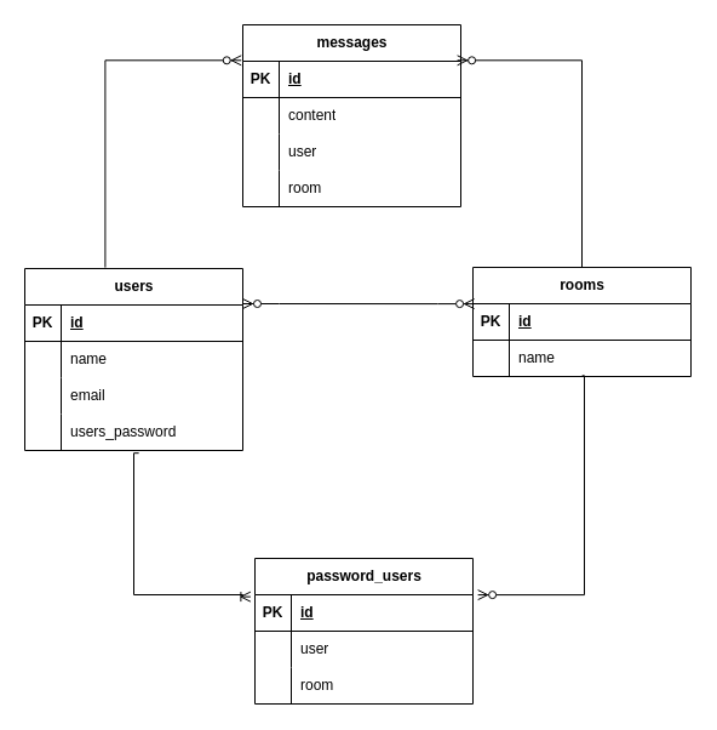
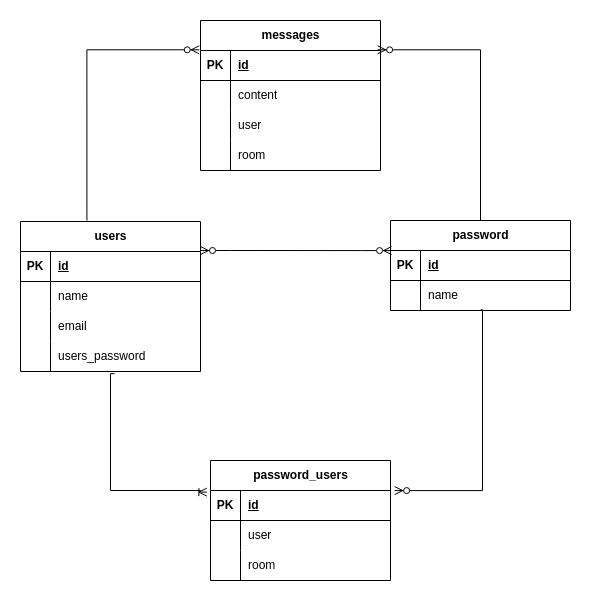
  <mxCell id="0" />
  <mxCell id="1" parent="0" />
  <mxCell id="2" value="users" style="shape=table;startSize=30;container=1;collapsible=1;childLayout=tableLayout;fixedRows=1;rowLines=0;fontStyle=1;align=center;resizeLast=1;html=1;" parent="1" vertex="1"><mxGeometry x="20" y="221" width="180" height="150" as="geometry" /></mxCell>
  <mxCell id="3" value="" style="shape=tableRow;horizontal=0;startSize=0;swimlaneHead=0;swimlaneBody=0;fillColor=none;collapsible=0;dropTarget=0;points=[[0,0.5],[1,0.5]];portConstraint=eastwest;top=0;left=0;right=0;bottom=1;" parent="2" vertex="1"><mxGeometry y="30" width="180" height="30" as="geometry" /></mxCell>
  <mxCell id="4" value="PK" style="shape=partialRectangle;connectable=0;fillColor=none;top=0;left=0;bottom=0;right=0;fontStyle=1;overflow=hidden;whiteSpace=wrap;html=1;" parent="3" vertex="1"><mxGeometry width="30" height="30" as="geometry"><mxRectangle width="30" height="30" as="alternateBounds" /></mxGeometry></mxCell>
  <mxCell id="5" value="id" style="shape=partialRectangle;connectable=0;fillColor=none;top=0;left=0;bottom=0;right=0;align=left;spacingLeft=6;fontStyle=5;overflow=hidden;whiteSpace=wrap;html=1;" parent="3" vertex="1"><mxGeometry x="30" width="150" height="30" as="geometry"><mxRectangle width="150" height="30" as="alternateBounds" /></mxGeometry></mxCell>
  <mxCell id="6" value="" style="shape=tableRow;horizontal=0;startSize=0;swimlaneHead=0;swimlaneBody=0;fillColor=none;collapsible=0;dropTarget=0;points=[[0,0.5],[1,0.5]];portConstraint=eastwest;top=0;left=0;right=0;bottom=0;" parent="2" vertex="1"><mxGeometry y="60" width="180" height="30" as="geometry" /></mxCell>
  <mxCell id="7" value="" style="shape=partialRectangle;connectable=0;fillColor=none;top=0;left=0;bottom=0;right=0;editable=1;overflow=hidden;whiteSpace=wrap;html=1;" parent="6" vertex="1"><mxGeometry width="30" height="30" as="geometry"><mxRectangle width="30" height="30" as="alternateBounds" /></mxGeometry></mxCell>
  <mxCell id="8" value="name&lt;br&gt;" style="shape=partialRectangle;connectable=0;fillColor=none;top=0;left=0;bottom=0;right=0;align=left;spacingLeft=6;overflow=hidden;whiteSpace=wrap;html=1;" parent="6" vertex="1"><mxGeometry x="30" width="150" height="30" as="geometry"><mxRectangle width="150" height="30" as="alternateBounds" /></mxGeometry></mxCell>
  <mxCell id="9" value="" style="shape=tableRow;horizontal=0;startSize=0;swimlaneHead=0;swimlaneBody=0;fillColor=none;collapsible=0;dropTarget=0;points=[[0,0.5],[1,0.5]];portConstraint=eastwest;top=0;left=0;right=0;bottom=0;" parent="2" vertex="1"><mxGeometry y="90" width="180" height="30" as="geometry" /></mxCell>
  <mxCell id="10" value="" style="shape=partialRectangle;connectable=0;fillColor=none;top=0;left=0;bottom=0;right=0;editable=1;overflow=hidden;whiteSpace=wrap;html=1;" parent="9" vertex="1"><mxGeometry width="30" height="30" as="geometry"><mxRectangle width="30" height="30" as="alternateBounds" /></mxGeometry></mxCell>
  <mxCell id="11" value="email" style="shape=partialRectangle;connectable=0;fillColor=none;top=0;left=0;bottom=0;right=0;align=left;spacingLeft=6;overflow=hidden;whiteSpace=wrap;html=1;" parent="9" vertex="1"><mxGeometry x="30" width="150" height="30" as="geometry"><mxRectangle width="150" height="30" as="alternateBounds" /></mxGeometry></mxCell>
  <mxCell id="12" value="" style="shape=tableRow;horizontal=0;startSize=0;swimlaneHead=0;swimlaneBody=0;fillColor=none;collapsible=0;dropTarget=0;points=[[0,0.5],[1,0.5]];portConstraint=eastwest;top=0;left=0;right=0;bottom=0;" parent="2" vertex="1"><mxGeometry y="120" width="180" height="30" as="geometry" /></mxCell>
  <mxCell id="13" value="" style="shape=partialRectangle;connectable=0;fillColor=none;top=0;left=0;bottom=0;right=0;editable=1;overflow=hidden;whiteSpace=wrap;html=1;" parent="12" vertex="1"><mxGeometry width="30" height="30" as="geometry"><mxRectangle width="30" height="30" as="alternateBounds" /></mxGeometry></mxCell>
  <mxCell id="14" value="users_password" style="shape=partialRectangle;connectable=0;fillColor=none;top=0;left=0;bottom=0;right=0;align=left;spacingLeft=6;overflow=hidden;whiteSpace=wrap;html=1;" parent="12" vertex="1"><mxGeometry x="30" width="150" height="30" as="geometry"><mxRectangle width="150" height="30" as="alternateBounds" /></mxGeometry></mxCell>
- <mxCell id="15" value="rooms" style="shape=table;startSize=30;container=1;collapsible=1;childLayout=tableLayout;fixedRows=1;rowLines=0;fontStyle=1;align=center;resizeLast=1;html=1;" parent="1" vertex="1"><mxGeometry x="390" y="220" width="180" height="90" as="geometry" /></mxCell>
+ <mxCell id="15" value="password" style="shape=table;startSize=30;container=1;collapsible=1;childLayout=tableLayout;fixedRows=1;rowLines=0;fontStyle=1;align=center;resizeLast=1;html=1;" parent="1" vertex="1"><mxGeometry x="390" y="220" width="180" height="90" as="geometry" /></mxCell>
  <mxCell id="16" value="" style="shape=tableRow;horizontal=0;startSize=0;swimlaneHead=0;swimlaneBody=0;fillColor=none;collapsible=0;dropTarget=0;points=[[0,0.5],[1,0.5]];portConstraint=eastwest;top=0;left=0;right=0;bottom=1;" parent="15" vertex="1"><mxGeometry y="30" width="180" height="30" as="geometry" /></mxCell>
  <mxCell id="17" value="PK" style="shape=partialRectangle;connectable=0;fillColor=none;top=0;left=0;bottom=0;right=0;fontStyle=1;overflow=hidden;whiteSpace=wrap;html=1;" parent="16" vertex="1"><mxGeometry width="30" height="30" as="geometry"><mxRectangle width="30" height="30" as="alternateBounds" /></mxGeometry></mxCell>
  <mxCell id="18" value="id" style="shape=partialRectangle;connectable=0;fillColor=none;top=0;left=0;bottom=0;right=0;align=left;spacingLeft=6;fontStyle=5;overflow=hidden;whiteSpace=wrap;html=1;" parent="16" vertex="1"><mxGeometry x="30" width="150" height="30" as="geometry"><mxRectangle width="150" height="30" as="alternateBounds" /></mxGeometry></mxCell>
  <mxCell id="19" value="" style="shape=tableRow;horizontal=0;startSize=0;swimlaneHead=0;swimlaneBody=0;fillColor=none;collapsible=0;dropTarget=0;points=[[0,0.5],[1,0.5]];portConstraint=eastwest;top=0;left=0;right=0;bottom=0;" parent="15" vertex="1"><mxGeometry y="60" width="180" height="30" as="geometry" /></mxCell>
  <mxCell id="20" value="" style="shape=partialRectangle;connectable=0;fillColor=none;top=0;left=0;bottom=0;right=0;editable=1;overflow=hidden;whiteSpace=wrap;html=1;" parent="19" vertex="1"><mxGeometry width="30" height="30" as="geometry"><mxRectangle width="30" height="30" as="alternateBounds" /></mxGeometry></mxCell>
  <mxCell id="21" value="name" style="shape=partialRectangle;connectable=0;fillColor=none;top=0;left=0;bottom=0;right=0;align=left;spacingLeft=6;overflow=hidden;whiteSpace=wrap;html=1;" parent="19" vertex="1"><mxGeometry x="30" width="150" height="30" as="geometry"><mxRectangle width="150" height="30" as="alternateBounds" /></mxGeometry></mxCell>
  <mxCell id="22" value="password_users" style="shape=table;startSize=30;container=1;collapsible=1;childLayout=tableLayout;fixedRows=1;rowLines=0;fontStyle=1;align=center;resizeLast=1;html=1;" parent="1" vertex="1"><mxGeometry x="210" y="460" width="180" height="120" as="geometry" /></mxCell>
  <mxCell id="23" value="" style="shape=tableRow;horizontal=0;startSize=0;swimlaneHead=0;swimlaneBody=0;fillColor=none;collapsible=0;dropTarget=0;points=[[0,0.5],[1,0.5]];portConstraint=eastwest;top=0;left=0;right=0;bottom=1;" parent="22" vertex="1"><mxGeometry y="30" width="180" height="30" as="geometry" /></mxCell>
  <mxCell id="24" value="PK" style="shape=partialRectangle;connectable=0;fillColor=none;top=0;left=0;bottom=0;right=0;fontStyle=1;overflow=hidden;whiteSpace=wrap;html=1;" parent="23" vertex="1"><mxGeometry width="30" height="30" as="geometry"><mxRectangle width="30" height="30" as="alternateBounds" /></mxGeometry></mxCell>
  <mxCell id="25" value="id" style="shape=partialRectangle;connectable=0;fillColor=none;top=0;left=0;bottom=0;right=0;align=left;spacingLeft=6;fontStyle=5;overflow=hidden;whiteSpace=wrap;html=1;" parent="23" vertex="1"><mxGeometry x="30" width="150" height="30" as="geometry"><mxRectangle width="150" height="30" as="alternateBounds" /></mxGeometry></mxCell>
  <mxCell id="26" value="" style="shape=tableRow;horizontal=0;startSize=0;swimlaneHead=0;swimlaneBody=0;fillColor=none;collapsible=0;dropTarget=0;points=[[0,0.5],[1,0.5]];portConstraint=eastwest;top=0;left=0;right=0;bottom=0;" parent="22" vertex="1"><mxGeometry y="60" width="180" height="30" as="geometry" /></mxCell>
  <mxCell id="27" value="" style="shape=partialRectangle;connectable=0;fillColor=none;top=0;left=0;bottom=0;right=0;editable=1;overflow=hidden;whiteSpace=wrap;html=1;" parent="26" vertex="1"><mxGeometry width="30" height="30" as="geometry"><mxRectangle width="30" height="30" as="alternateBounds" /></mxGeometry></mxCell>
  <mxCell id="28" value="user" style="shape=partialRectangle;connectable=0;fillColor=none;top=0;left=0;bottom=0;right=0;align=left;spacingLeft=6;overflow=hidden;whiteSpace=wrap;html=1;" parent="26" vertex="1"><mxGeometry x="30" width="150" height="30" as="geometry"><mxRectangle width="150" height="30" as="alternateBounds" /></mxGeometry></mxCell>
  <mxCell id="29" value="" style="shape=tableRow;horizontal=0;startSize=0;swimlaneHead=0;swimlaneBody=0;fillColor=none;collapsible=0;dropTarget=0;points=[[0,0.5],[1,0.5]];portConstraint=eastwest;top=0;left=0;right=0;bottom=0;" parent="22" vertex="1"><mxGeometry y="90" width="180" height="30" as="geometry" /></mxCell>
  <mxCell id="30" value="" style="shape=partialRectangle;connectable=0;fillColor=none;top=0;left=0;bottom=0;right=0;editable=1;overflow=hidden;whiteSpace=wrap;html=1;" parent="29" vertex="1"><mxGeometry width="30" height="30" as="geometry"><mxRectangle width="30" height="30" as="alternateBounds" /></mxGeometry></mxCell>
  <mxCell id="31" value="room" style="shape=partialRectangle;connectable=0;fillColor=none;top=0;left=0;bottom=0;right=0;align=left;spacingLeft=6;overflow=hidden;whiteSpace=wrap;html=1;" parent="29" vertex="1"><mxGeometry x="30" width="150" height="30" as="geometry"><mxRectangle width="150" height="30" as="alternateBounds" /></mxGeometry></mxCell>
  <mxCell id="32" value="" style="edgeStyle=entityRelationEdgeStyle;fontSize=12;html=1;endArrow=ERzeroToMany;endFill=1;startArrow=ERzeroToMany;rounded=0;entryX=0.006;entryY=0.003;entryDx=0;entryDy=0;entryPerimeter=0;" parent="1" target="16" edge="1"><mxGeometry width="100" height="100" relative="1" as="geometry"><mxPoint x="200" y="250" as="sourcePoint" /><mxPoint x="300" y="150" as="targetPoint" /></mxGeometry></mxCell>
  <mxCell id="33" value="" style="edgeStyle=orthogonalEdgeStyle;fontSize=12;html=1;endArrow=ERoneToMany;rounded=0;exitX=0.523;exitY=1.072;exitDx=0;exitDy=0;exitPerimeter=0;entryX=-0.02;entryY=0.054;entryDx=0;entryDy=0;entryPerimeter=0;" parent="1" source="12" target="23" edge="1"><mxGeometry width="100" height="100" relative="1" as="geometry"><mxPoint x="240" y="360" as="sourcePoint" /><mxPoint x="340" y="260" as="targetPoint" /><Array as="points"><mxPoint x="110" y="373" /><mxPoint x="110" y="490" /><mxPoint x="200" y="490" /><mxPoint x="200" y="492" /></Array></mxGeometry></mxCell>
  <mxCell id="34" value="" style="edgeStyle=orthogonalEdgeStyle;fontSize=12;html=1;endArrow=ERzeroToMany;endFill=1;rounded=0;entryX=1.023;entryY=0.003;entryDx=0;entryDy=0;entryPerimeter=0;exitX=0.501;exitY=0.977;exitDx=0;exitDy=0;exitPerimeter=0;" parent="1" source="19" target="23" edge="1"><mxGeometry width="100" height="100" relative="1" as="geometry"><mxPoint x="482" y="320" as="sourcePoint" /><mxPoint x="340" y="260" as="targetPoint" /><Array as="points"><mxPoint x="482" y="309" /><mxPoint x="482" y="490" /></Array></mxGeometry></mxCell>
  <mxCell id="35" value="messages" style="shape=table;startSize=30;container=1;collapsible=1;childLayout=tableLayout;fixedRows=1;rowLines=0;fontStyle=1;align=center;resizeLast=1;html=1;" parent="1" vertex="1"><mxGeometry x="200" y="20" width="180" height="150" as="geometry" /></mxCell>
  <mxCell id="36" value="" style="shape=tableRow;horizontal=0;startSize=0;swimlaneHead=0;swimlaneBody=0;fillColor=none;collapsible=0;dropTarget=0;points=[[0,0.5],[1,0.5]];portConstraint=eastwest;top=0;left=0;right=0;bottom=1;" parent="35" vertex="1"><mxGeometry y="30" width="180" height="30" as="geometry" /></mxCell>
  <mxCell id="37" value="PK" style="shape=partialRectangle;connectable=0;fillColor=none;top=0;left=0;bottom=0;right=0;fontStyle=1;overflow=hidden;whiteSpace=wrap;html=1;" parent="36" vertex="1"><mxGeometry width="30" height="30" as="geometry"><mxRectangle width="30" height="30" as="alternateBounds" /></mxGeometry></mxCell>
  <mxCell id="38" value="id" style="shape=partialRectangle;connectable=0;fillColor=none;top=0;left=0;bottom=0;right=0;align=left;spacingLeft=6;fontStyle=5;overflow=hidden;whiteSpace=wrap;html=1;" parent="36" vertex="1"><mxGeometry x="30" width="150" height="30" as="geometry"><mxRectangle width="150" height="30" as="alternateBounds" /></mxGeometry></mxCell>
  <mxCell id="39" value="" style="shape=tableRow;horizontal=0;startSize=0;swimlaneHead=0;swimlaneBody=0;fillColor=none;collapsible=0;dropTarget=0;points=[[0,0.5],[1,0.5]];portConstraint=eastwest;top=0;left=0;right=0;bottom=0;" parent="35" vertex="1"><mxGeometry y="60" width="180" height="30" as="geometry" /></mxCell>
  <mxCell id="40" value="" style="shape=partialRectangle;connectable=0;fillColor=none;top=0;left=0;bottom=0;right=0;editable=1;overflow=hidden;whiteSpace=wrap;html=1;" parent="39" vertex="1"><mxGeometry width="30" height="30" as="geometry"><mxRectangle width="30" height="30" as="alternateBounds" /></mxGeometry></mxCell>
  <mxCell id="41" value="content" style="shape=partialRectangle;connectable=0;fillColor=none;top=0;left=0;bottom=0;right=0;align=left;spacingLeft=6;overflow=hidden;whiteSpace=wrap;html=1;" parent="39" vertex="1"><mxGeometry x="30" width="150" height="30" as="geometry"><mxRectangle width="150" height="30" as="alternateBounds" /></mxGeometry></mxCell>
  <mxCell id="42" value="" style="shape=tableRow;horizontal=0;startSize=0;swimlaneHead=0;swimlaneBody=0;fillColor=none;collapsible=0;dropTarget=0;points=[[0,0.5],[1,0.5]];portConstraint=eastwest;top=0;left=0;right=0;bottom=0;" parent="35" vertex="1"><mxGeometry y="90" width="180" height="30" as="geometry" /></mxCell>
  <mxCell id="43" value="" style="shape=partialRectangle;connectable=0;fillColor=none;top=0;left=0;bottom=0;right=0;editable=1;overflow=hidden;whiteSpace=wrap;html=1;" parent="42" vertex="1"><mxGeometry width="30" height="30" as="geometry"><mxRectangle width="30" height="30" as="alternateBounds" /></mxGeometry></mxCell>
  <mxCell id="44" value="user" style="shape=partialRectangle;connectable=0;fillColor=none;top=0;left=0;bottom=0;right=0;align=left;spacingLeft=6;overflow=hidden;whiteSpace=wrap;html=1;" parent="42" vertex="1"><mxGeometry x="30" width="150" height="30" as="geometry"><mxRectangle width="150" height="30" as="alternateBounds" /></mxGeometry></mxCell>
  <mxCell id="45" value="" style="shape=tableRow;horizontal=0;startSize=0;swimlaneHead=0;swimlaneBody=0;fillColor=none;collapsible=0;dropTarget=0;points=[[0,0.5],[1,0.5]];portConstraint=eastwest;top=0;left=0;right=0;bottom=0;" parent="35" vertex="1"><mxGeometry y="120" width="180" height="30" as="geometry" /></mxCell>
  <mxCell id="46" value="" style="shape=partialRectangle;connectable=0;fillColor=none;top=0;left=0;bottom=0;right=0;editable=1;overflow=hidden;whiteSpace=wrap;html=1;" parent="45" vertex="1"><mxGeometry width="30" height="30" as="geometry"><mxRectangle width="30" height="30" as="alternateBounds" /></mxGeometry></mxCell>
  <mxCell id="47" value="room" style="shape=partialRectangle;connectable=0;fillColor=none;top=0;left=0;bottom=0;right=0;align=left;spacingLeft=6;overflow=hidden;whiteSpace=wrap;html=1;" parent="45" vertex="1"><mxGeometry x="30" width="150" height="30" as="geometry"><mxRectangle width="150" height="30" as="alternateBounds" /></mxGeometry></mxCell>
  <mxCell id="48" value="" style="edgeStyle=orthogonalEdgeStyle;fontSize=12;html=1;endArrow=ERzeroToMany;endFill=1;rounded=0;entryX=-0.007;entryY=-0.023;entryDx=0;entryDy=0;entryPerimeter=0;exitX=0.369;exitY=-0.006;exitDx=0;exitDy=0;exitPerimeter=0;" parent="1" source="2" target="36" edge="1"><mxGeometry width="100" height="100" relative="1" as="geometry"><mxPoint x="240" y="-30" as="sourcePoint" /><mxPoint x="340" y="-130" as="targetPoint" /><Array as="points"><mxPoint x="86" y="49" /></Array></mxGeometry></mxCell>
  <mxCell id="49" value="" style="edgeStyle=orthogonalEdgeStyle;fontSize=12;html=1;endArrow=ERzeroToMany;endFill=1;rounded=0;entryX=0.984;entryY=-0.023;entryDx=0;entryDy=0;entryPerimeter=0;exitX=0.5;exitY=0;exitDx=0;exitDy=0;" parent="1" source="15" target="36" edge="1"><mxGeometry width="100" height="100" relative="1" as="geometry"><mxPoint x="96" y="230" as="sourcePoint" /><mxPoint x="209" y="59" as="targetPoint" /><Array as="points"><mxPoint x="480" y="50" /></Array></mxGeometry></mxCell>
